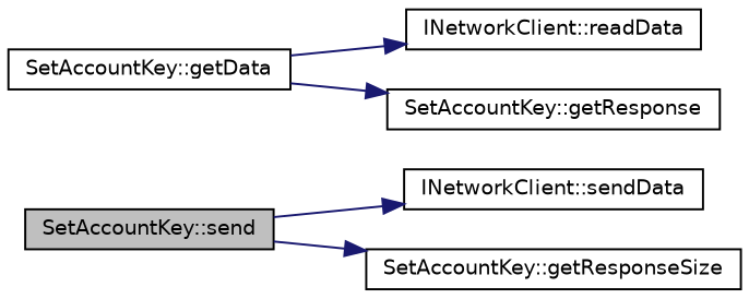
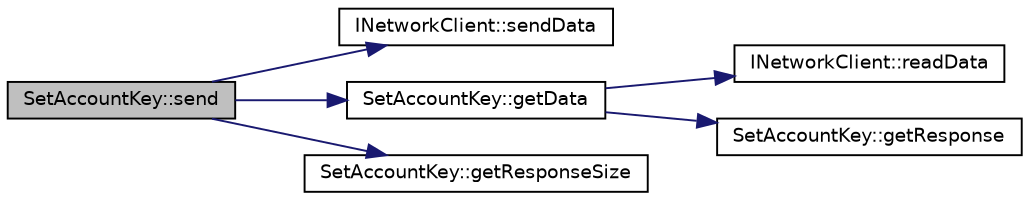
  digraph {
    rankdir=LR
    node [color=black fillcolor=white fontname=Helvetica fontsize=10 shape=record style=filled]
    edge [color=midnightblue fontname=Helvetica fontsize=10 labelfontname=Helvetica labelfontsize=10 style=solid]
    n1 [fillcolor=grey75 fontcolor=black height=0.2 label="SetAccountKey::send" width=0.4]
    n2 [height=0.2 label="INetworkClient::sendData" width=0.4]
    n3 [height=0.2 label="SetAccountKey::getData" width=0.4]
    n4 [height=0.2 label="SetAccountKey::getResponseSize" width=0.4]
    n5 [height=0.2 label="INetworkClient::readData" width=0.4]
    n6 [height=0.2 label="SetAccountKey::getResponse" width=0.4]
    n1 -> n2
+   n1 -> n3
    n1 -> n4
    n3 -> n5
    n3 -> n6
  }
